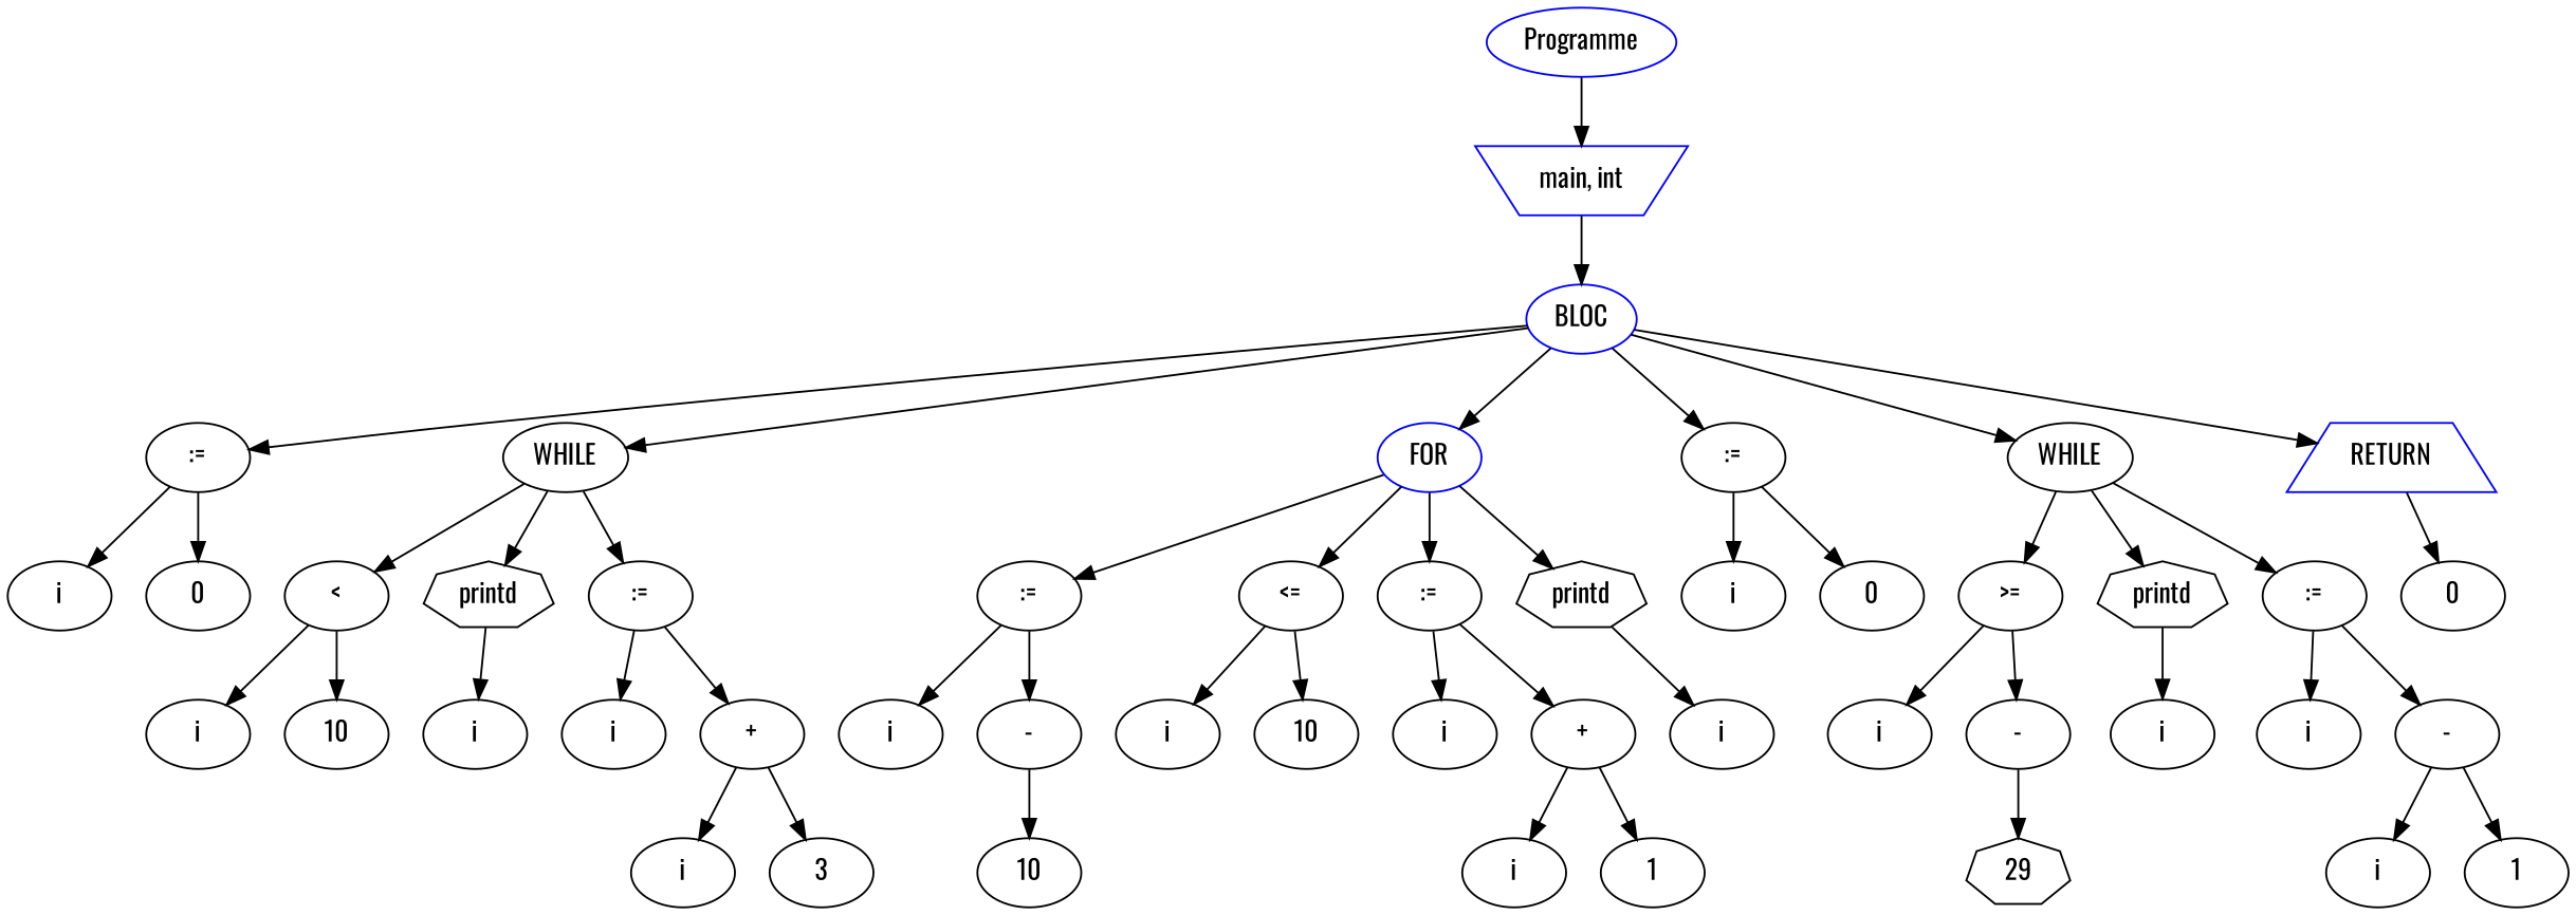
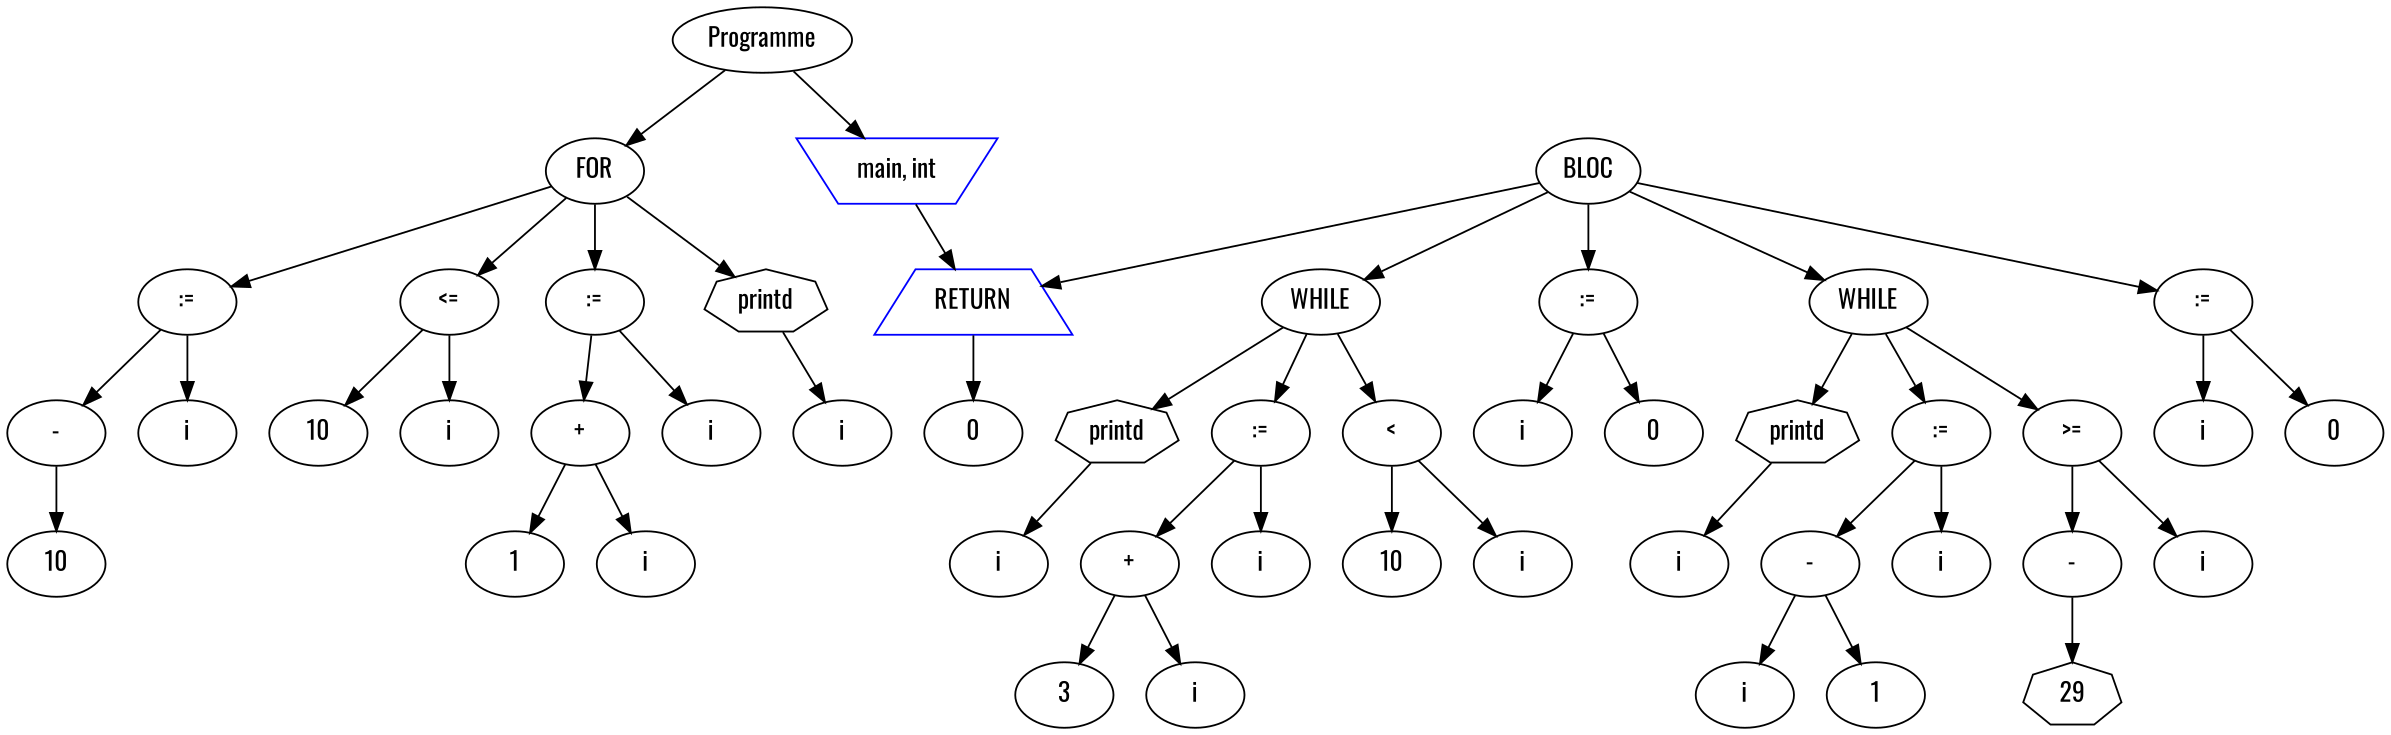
  digraph {
    fontname=Oswald
    node [fontname=Oswald]
    edge [fontname=Oswald]
-   n1 [label=Programme color=blue]
+   n1 [label=Programme]
    n2 [color=blue label="main, int" shape=invtrapezium]
-   n3 [label=BLOC color=blue]
+   n3 [label=BLOC]
    n4 [label=":="]
    n5 [label=WHILE]
-   n6 [label=FOR color=blue]
+   n6 [label=FOR]
    n7 [label=":="]
    n8 [label=WHILE]
    n9 [color=blue label=RETURN shape=trapezium]
    n10 [label=i]
    n11 [label=0]
    n12 [label="<"]
    n13 [label=printd shape=septagon]
    n14 [label=":="]
    n15 [label=":="]
    n16 [label="<="]
    n17 [label=":="]
    n18 [label=printd shape=septagon]
    n19 [label=i]
    n20 [label=0]
    n21 [label=">="]
    n22 [label=printd shape=septagon]
    n23 [label=":="]
    n24 [label=0]
    n25 [label=i]
    n26 [label=10]
    n27 [label=i]
    n28 [label=i]
    n29 [label="+"]
    n30 [label=i]
    n31 [label=3]
    n32 [label=i]
    n33 [label="-"]
    n34 [label=i]
    n35 [label=10]
    n36 [label=i]
    n37 [label="+"]
    n38 [label=i]
    n39 [label=10]
    n40 [label=i]
    n41 [label=1]
    n42 [label=i]
    n43 [label="-"]
    n44 [label=i]
    n45 [label=i]
    n46 [label="-"]
    n47 [label=29 shape=septagon]
    n48 [label=i]
    n49 [label=1]
    n1 -> n2
-   n2 -> n3
+   n2 -> n9
    n3 -> n4
    n3 -> n5
-   n3 -> n6
+   n1 -> n6
    n3 -> n7
    n3 -> n8
    n3 -> n9
    n4 -> n10
    n4 -> n11
    n5 -> n12
    n5 -> n13
    n5 -> n14
    n6 -> n15
    n6 -> n16
    n6 -> n17
    n6 -> n18
    n7 -> n19
    n7 -> n20
    n8 -> n21
    n8 -> n22
    n8 -> n23
    n9 -> n24
    n12 -> n25
    n12 -> n26
    n13 -> n27
    n14 -> n28
    n14 -> n29
    n15 -> n32
    n15 -> n33
    n16 -> n34
    n16 -> n35
    n17 -> n36
    n17 -> n37
    n18 -> n38
    n21 -> n42
    n21 -> n43
    n22 -> n44
    n23 -> n45
    n23 -> n46
    n29 -> n30
    n29 -> n31
    n33 -> n39
    n37 -> n40
    n37 -> n41
    n43 -> n47
    n46 -> n48
    n46 -> n49
  }
